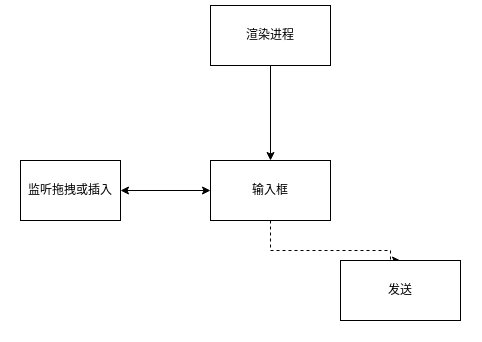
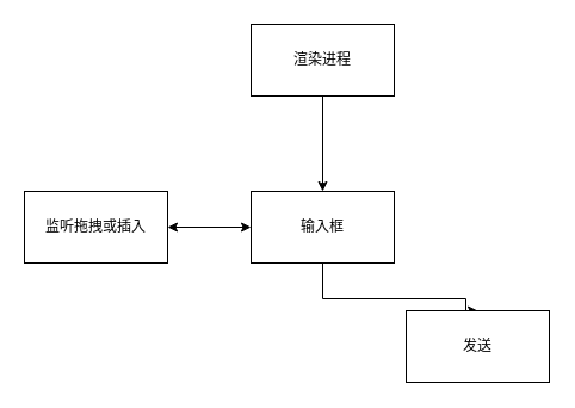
  <mxCell id="0" />
  <mxCell id="1" parent="0" />
  <mxCell id="2" style="edgeStyle=orthogonalEdgeStyle;rounded=0;orthogonalLoop=1;jettySize=auto;html=1;entryX=0.5;entryY=0;entryDx=0;entryDy=0;" edge="1" parent="1" source="3" target="5"><mxGeometry relative="1" as="geometry" /></mxCell>
- <mxCell id="3" value="渲染进程" style="rounded=0;whiteSpace=wrap;html=1;" vertex="1" parent="1"><mxGeometry x="210" y="5" width="120" height="60" as="geometry" /></mxCell>
- <mxCell id="4" style="edgeStyle=orthogonalEdgeStyle;rounded=0;orthogonalLoop=1;jettySize=auto;html=1;entryX=0.5;entryY=0;entryDx=0;entryDy=0;dashed=1;" edge="1" parent="1" source="5" target="7"><mxGeometry relative="1" as="geometry"><Array as="points"><mxPoint x="270" y="250" /><mxPoint x="390" y="250" /></Array></mxGeometry></mxCell>
+ <mxCell id="3" value="渲染进程" style="rounded=0;whiteSpace=wrap;html=1;" vertex="1" parent="1"><mxGeometry x="210" y="20" width="120" height="60" as="geometry" /></mxCell>
+ <mxCell id="4" style="edgeStyle=orthogonalEdgeStyle;rounded=0;orthogonalLoop=1;jettySize=auto;html=1;entryX=0.5;entryY=0;entryDx=0;entryDy=0;" edge="1" parent="1" source="5" target="7"><mxGeometry relative="1" as="geometry"><Array as="points"><mxPoint x="270" y="250" /><mxPoint x="390" y="250" /></Array></mxGeometry></mxCell>
  <mxCell id="5" value="输入框" style="rounded=0;whiteSpace=wrap;html=1;" vertex="1" parent="1"><mxGeometry x="210" y="160" width="120" height="60" as="geometry" /></mxCell>
- <mxCell id="6" value="监听拖拽或插入" style="rounded=0;whiteSpace=wrap;html=1;" vertex="1" parent="1"><mxGeometry x="20" y="160" width="100" height="60" as="geometry" /></mxCell>
+ <mxCell id="6" value="监听拖拽或插入" style="rounded=0;whiteSpace=wrap;html=1;" vertex="1" parent="1"><mxGeometry x="20" y="160" width="120" height="60" as="geometry" /></mxCell>
  <mxCell id="7" value="发送" style="rounded=0;whiteSpace=wrap;html=1;" vertex="1" parent="1"><mxGeometry x="340" y="260" width="120" height="60" as="geometry" /></mxCell>
  <mxCell id="8" value="" style="endArrow=classic;startArrow=classic;html=1;exitX=1;exitY=0.5;exitDx=0;exitDy=0;" edge="1" parent="1" source="6"><mxGeometry width="50" height="50" relative="1" as="geometry"><mxPoint x="150" y="190" as="sourcePoint" /><mxPoint x="210" y="190" as="targetPoint" /></mxGeometry></mxCell>
